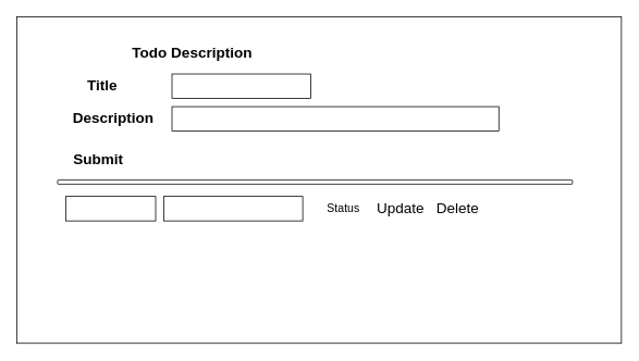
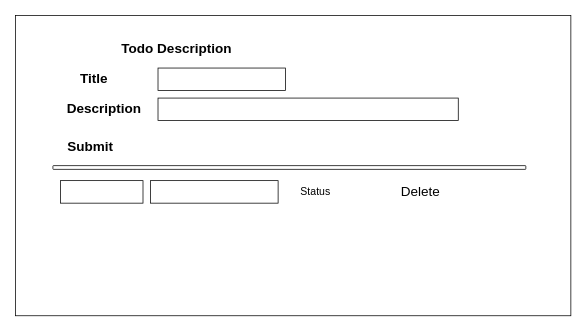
  <mxCell id="0" />
  <mxCell id="1" parent="0" />
  <mxCell id="2" value="" style="rounded=0;whiteSpace=wrap;html=1;" parent="1" vertex="1"><mxGeometry x="20" y="20" width="740" height="400" as="geometry" /></mxCell>
  <mxCell id="3" value="" style="rounded=0;whiteSpace=wrap;html=1;" parent="1" vertex="1"><mxGeometry x="210" y="90" width="170" height="30" as="geometry" /></mxCell>
  <mxCell id="4" value="" style="rounded=0;whiteSpace=wrap;html=1;" parent="1" vertex="1"><mxGeometry x="80" y="240" width="110" height="30" as="geometry" /></mxCell>
  <mxCell id="5" value="" style="rounded=0;whiteSpace=wrap;html=1;" parent="1" vertex="1"><mxGeometry x="200" y="240" width="170" height="30" as="geometry" /></mxCell>
  <mxCell id="6" value="&lt;font style=&quot;font-size: 18px;&quot;&gt;&lt;b&gt;Title&lt;/b&gt;&lt;/font&gt;" style="text;html=1;strokeColor=none;fillColor=none;align=center;verticalAlign=middle;whiteSpace=wrap;rounded=0;" vertex="1" parent="1"><mxGeometry x="95" y="90" width="60" height="30" as="geometry" /></mxCell>
  <mxCell id="7" value="" style="rounded=0;whiteSpace=wrap;html=1;" vertex="1" parent="1"><mxGeometry x="210" y="130" width="400" height="30" as="geometry" /></mxCell>
  <mxCell id="8" value="&lt;b&gt;&lt;font style=&quot;font-size: 18px;&quot;&gt;Todo Description&lt;/font&gt;&lt;/b&gt;" style="text;html=1;strokeColor=none;fillColor=none;align=center;verticalAlign=middle;whiteSpace=wrap;rounded=0;" vertex="1" parent="1"><mxGeometry x="90" y="50" width="290" height="30" as="geometry" /></mxCell>
  <mxCell id="9" value="&lt;font style=&quot;font-size: 18px;&quot;&gt;&lt;b style=&quot;&quot;&gt;Description&lt;/b&gt;&lt;/font&gt;&amp;nbsp;" style="text;html=1;strokeColor=none;fillColor=none;align=center;verticalAlign=middle;whiteSpace=wrap;rounded=0;" vertex="1" parent="1"><mxGeometry x="110" y="130" width="60" height="30" as="geometry" /></mxCell>
  <mxCell id="10" value="&lt;font style=&quot;font-size: 18px;&quot;&gt;&lt;b&gt;Submit&lt;/b&gt;&lt;/font&gt;" style="text;html=1;strokeColor=none;fillColor=none;align=center;verticalAlign=middle;whiteSpace=wrap;rounded=0;" vertex="1" parent="1"><mxGeometry x="90" y="180" width="60" height="30" as="geometry" /></mxCell>
  <mxCell id="11" value="&lt;font style=&quot;font-size: 14px;&quot;&gt;Status&lt;/font&gt;" style="text;html=1;strokeColor=none;fillColor=none;align=center;verticalAlign=middle;whiteSpace=wrap;rounded=0;" vertex="1" parent="1"><mxGeometry x="390" y="240" width="60" height="30" as="geometry" /></mxCell>
- <mxCell id="12" value="&lt;font style=&quot;font-size: 18px;&quot;&gt;Update&lt;/font&gt;" style="text;html=1;strokeColor=none;fillColor=none;align=center;verticalAlign=middle;whiteSpace=wrap;rounded=0;" vertex="1" parent="1"><mxGeometry x="460" y="240" width="60" height="30" as="geometry" /></mxCell>
  <mxCell id="13" value="&lt;font style=&quot;font-size: 18px;&quot;&gt;Delete&lt;/font&gt;" style="text;html=1;strokeColor=none;fillColor=none;align=center;verticalAlign=middle;whiteSpace=wrap;rounded=0;" vertex="1" parent="1"><mxGeometry x="530" y="240" width="60" height="30" as="geometry" /></mxCell>
  <mxCell id="14" value="" style="rounded=1;whiteSpace=wrap;html=1;" vertex="1" parent="1"><mxGeometry x="70" y="220" width="630" height="5" as="geometry" /></mxCell>
